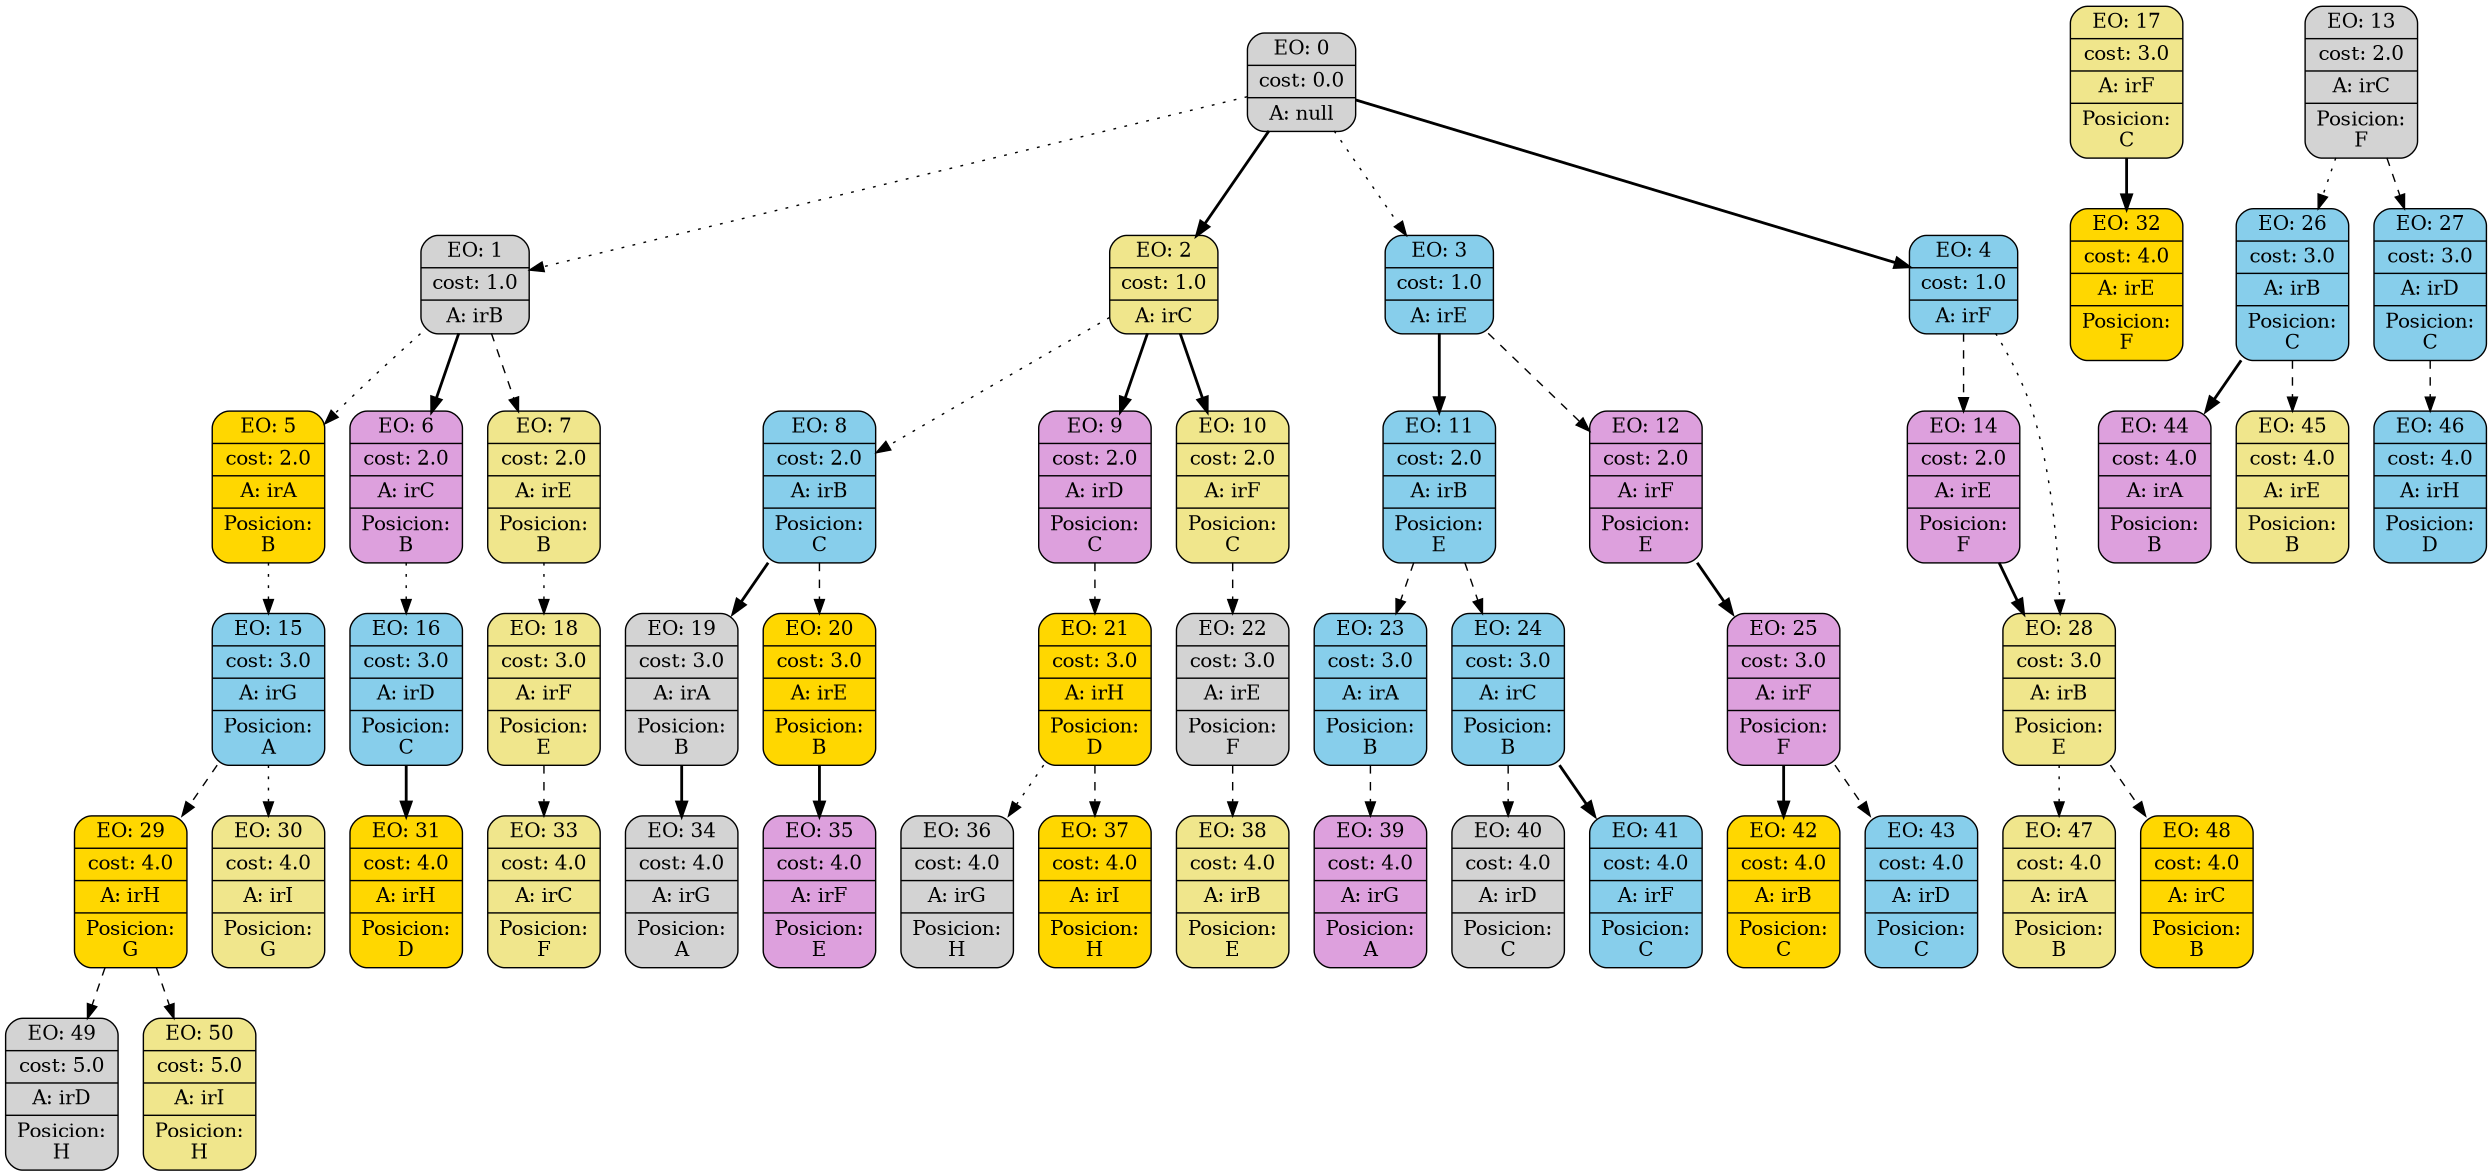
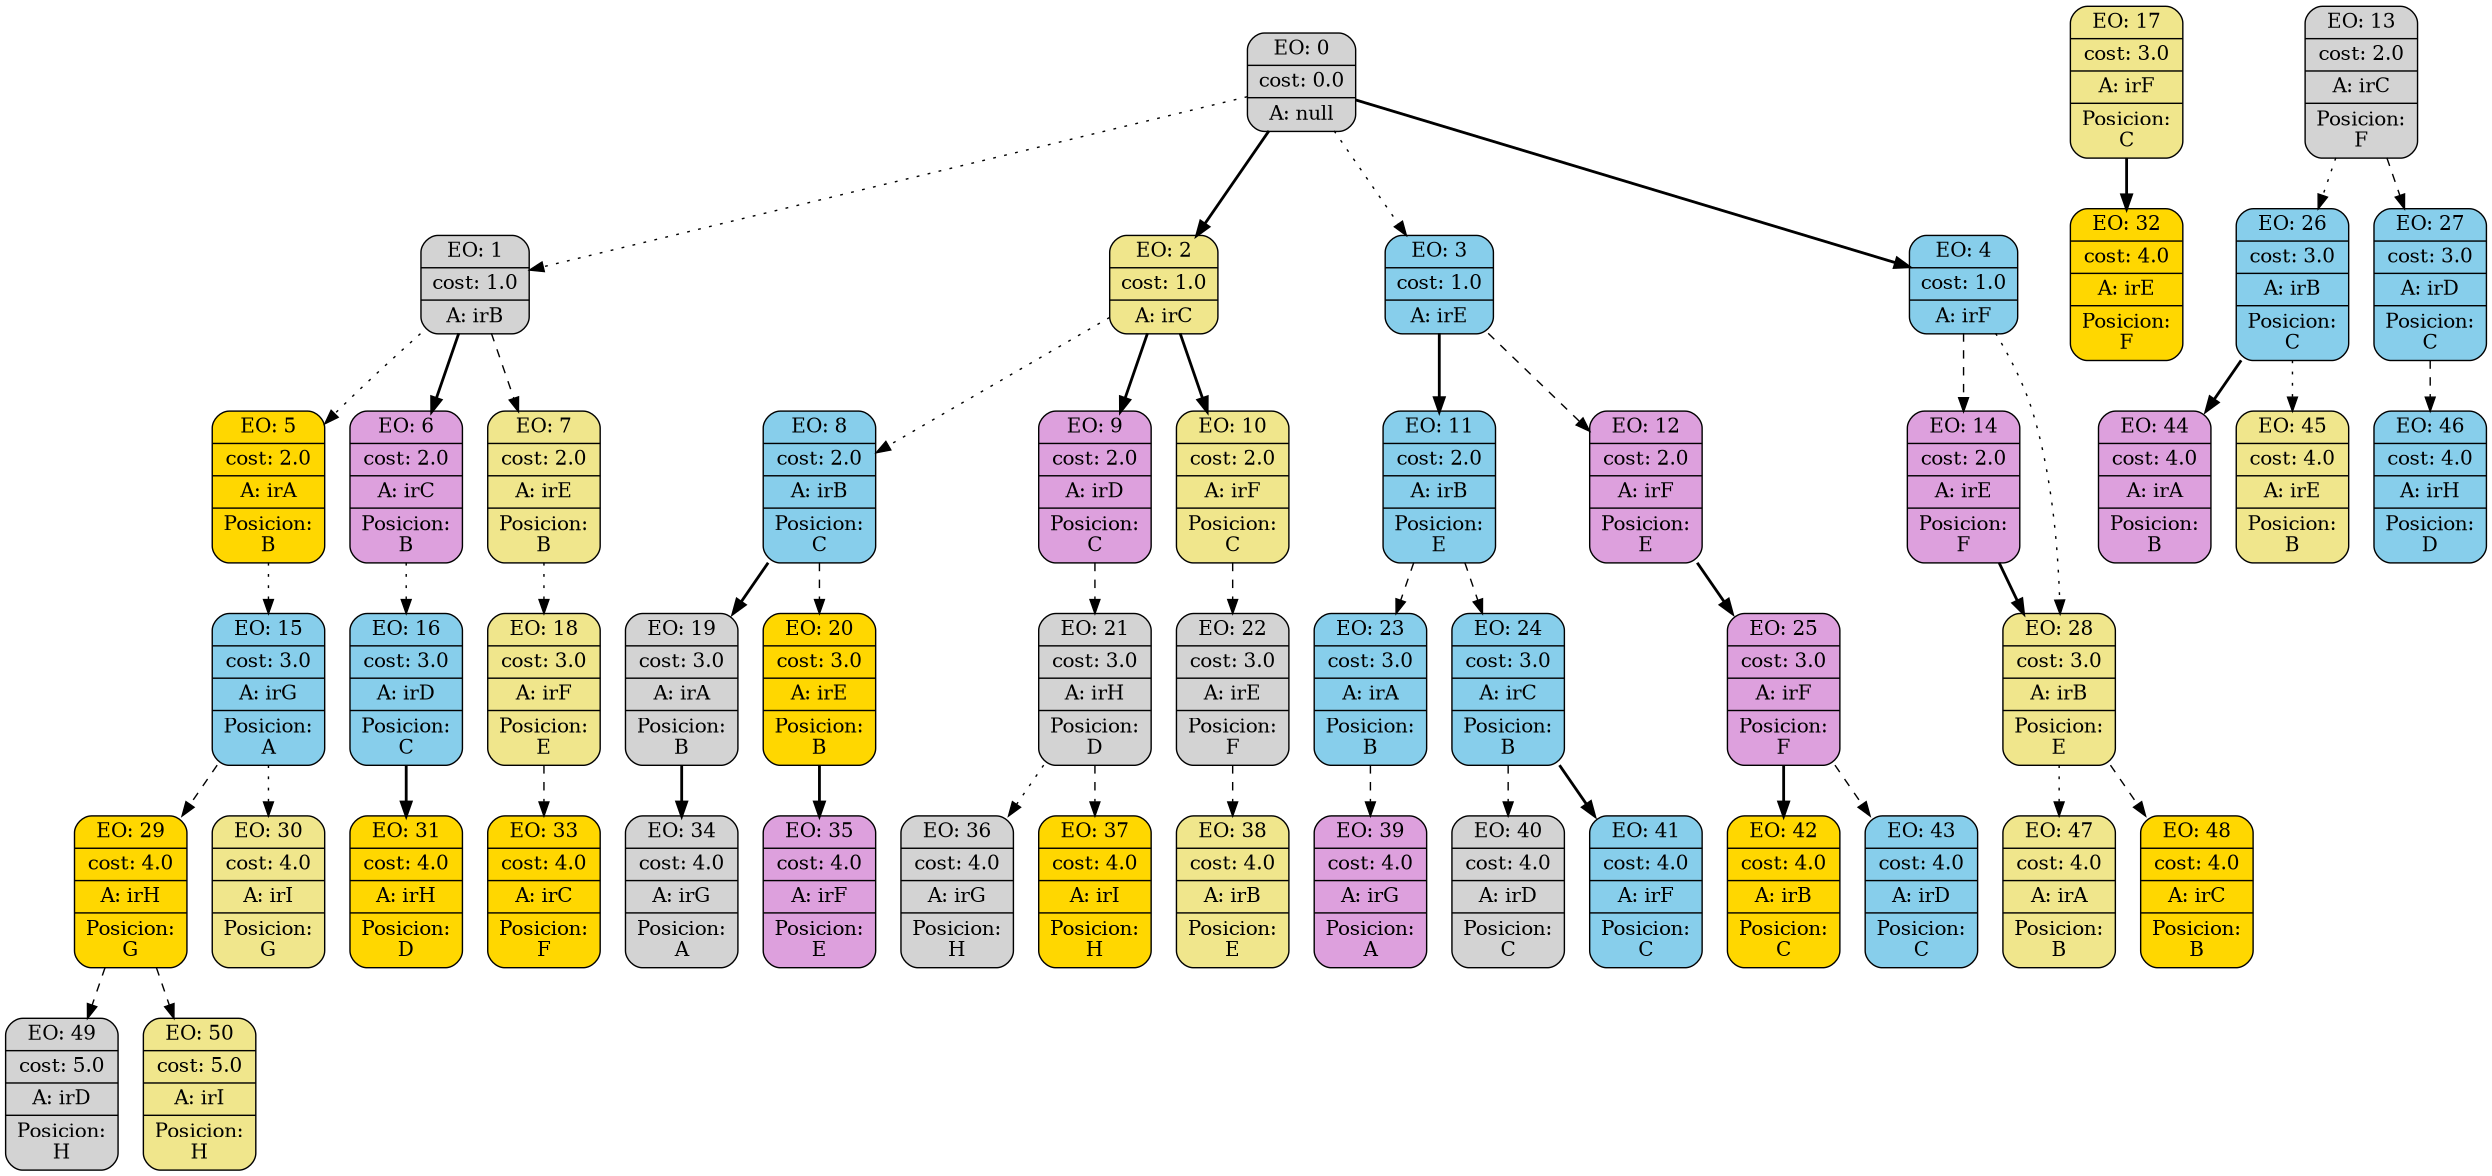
  digraph {
    node [fillcolor=skyblue shape=Mrecord style=filled]
    edge [style=dashed]
    n1 [fillcolor=lightgrey label="{EO: 0|cost: 0.0|A: null}"]
    n2 [fillcolor=lightgrey label="{EO: 1|cost: 1.0|A: irB}"]
    n3 [fillcolor=khaki label="{EO: 2|cost: 1.0|A: irC}"]
    n4 [label="{EO: 3|cost: 1.0|A: irE}"]
    n5 [label="{EO: 4|cost: 1.0|A: irF}"]
    n6 [fillcolor=gold label="{EO: 5|cost: 2.0|A: irA|Posicion:\nB}"]
    n7 [fillcolor=plum label="{EO: 6|cost: 2.0|A: irC|Posicion:\nB}"]
    n8 [fillcolor=khaki label="{EO: 7|cost: 2.0|A: irE|Posicion:\nB}"]
    n9 [label="{EO: 8|cost: 2.0|A: irB|Posicion:\nC}"]
    n10 [fillcolor=plum label="{EO: 9|cost: 2.0|A: irD|Posicion:\nC}"]
    n11 [fillcolor=khaki label="{EO: 10|cost: 2.0|A: irF|Posicion:\nC}"]
    n12 [label="{EO: 11|cost: 2.0|A: irB|Posicion:\nE}"]
    n13 [fillcolor=plum label="{EO: 12|cost: 2.0|A: irF|Posicion:\nE}"]
    n14 [fillcolor=plum label="{EO: 14|cost: 2.0|A: irE|Posicion:\nF}"]
    n15 [fillcolor=khaki label="{EO: 28|cost: 3.0|A: irB|Posicion:\nE}"]
    n16 [label="{EO: 15|cost: 3.0|A: irG|Posicion:\nA}"]
    n17 [label="{EO: 16|cost: 3.0|A: irD|Posicion:\nC}"]
    n18 [fillcolor=khaki label="{EO: 18|cost: 3.0|A: irF|Posicion:\nE}"]
    n19 [fillcolor=gold label="{EO: 29|cost: 4.0|A: irH|Posicion:\nG}"]
    n20 [fillcolor=khaki label="{EO: 30|cost: 4.0|A: irI|Posicion:\nG}"]
    n21 [fillcolor=lightgrey label="{EO: 49|cost: 5.0|A: irD|Posicion:\nH}"]
    n22 [fillcolor=khaki label="{EO: 50|cost: 5.0|A: irI|Posicion:\nH}"]
    n23 [fillcolor=gold label="{EO: 31|cost: 4.0|A: irH|Posicion:\nD}"]
    n24 [fillcolor=khaki label="{EO: 17|cost: 3.0|A: irF|Posicion:\nC}"]
    n25 [fillcolor=gold label="{EO: 32|cost: 4.0|A: irE|Posicion:\nF}"]
-   n26 [fillcolor=khaki label="{EO: 33|cost: 4.0|A: irC|Posicion:\nF}"]
+   n26 [fillcolor=gold label="{EO: 33|cost: 4.0|A: irC|Posicion:\nF}"]
    n27 [fillcolor=lightgrey label="{EO: 19|cost: 3.0|A: irA|Posicion:\nB}"]
    n28 [fillcolor=gold label="{EO: 20|cost: 3.0|A: irE|Posicion:\nB}"]
-   n29 [fillcolor=gold label="{EO: 21|cost: 3.0|A: irH|Posicion:\nD}"]
+   n29 [fillcolor=lightgrey label="{EO: 21|cost: 3.0|A: irH|Posicion:\nD}"]
    n30 [fillcolor=lightgrey label="{EO: 22|cost: 3.0|A: irE|Posicion:\nF}"]
    n31 [fillcolor=lightgrey label="{EO: 34|cost: 4.0|A: irG|Posicion:\nA}"]
    n32 [fillcolor=plum label="{EO: 35|cost: 4.0|A: irF|Posicion:\nE}"]
    n33 [fillcolor=lightgrey label="{EO: 36|cost: 4.0|A: irG|Posicion:\nH}"]
    n34 [fillcolor=gold label="{EO: 37|cost: 4.0|A: irI|Posicion:\nH}"]
    n35 [fillcolor=khaki label="{EO: 38|cost: 4.0|A: irB|Posicion:\nE}"]
    n36 [label="{EO: 23|cost: 3.0|A: irA|Posicion:\nB}"]
    n37 [label="{EO: 24|cost: 3.0|A: irC|Posicion:\nB}"]
    n38 [fillcolor=plum label="{EO: 25|cost: 3.0|A: irF|Posicion:\nF}"]
    n39 [fillcolor=plum label="{EO: 39|cost: 4.0|A: irG|Posicion:\nA}"]
    n40 [fillcolor=lightgrey label="{EO: 40|cost: 4.0|A: irD|Posicion:\nC}"]
    n41 [label="{EO: 41|cost: 4.0|A: irF|Posicion:\nC}"]
    n42 [fillcolor=gold label="{EO: 42|cost: 4.0|A: irB|Posicion:\nC}"]
    n43 [label="{EO: 43|cost: 4.0|A: irD|Posicion:\nC}"]
    n44 [fillcolor=lightgrey label="{EO: 13|cost: 2.0|A: irC|Posicion:\nF}"]
    n45 [label="{EO: 26|cost: 3.0|A: irB|Posicion:\nC}"]
    n46 [label="{EO: 27|cost: 3.0|A: irD|Posicion:\nC}"]
    n47 [fillcolor=plum label="{EO: 44|cost: 4.0|A: irA|Posicion:\nB}"]
    n48 [fillcolor=khaki label="{EO: 45|cost: 4.0|A: irE|Posicion:\nB}"]
    n49 [label="{EO: 46|cost: 4.0|A: irH|Posicion:\nD}"]
    n50 [fillcolor=khaki label="{EO: 47|cost: 4.0|A: irA|Posicion:\nB}"]
    n51 [fillcolor=gold label="{EO: 48|cost: 4.0|A: irC|Posicion:\nB}"]
    n1 -> n2 [style=dotted]
    n1 -> n3 [style=bold]
    n1 -> n4 [style=dotted]
    n1 -> n5 [style=bold]
    n2 -> n6 [style=dotted]
    n2 -> n7 [style=bold]
    n2 -> n8
    n3 -> n9 [style=dotted]
    n3 -> n10 [style=bold]
    n3 -> n11 [style=bold]
    n4 -> n12 [style=bold]
    n4 -> n13
    n5 -> n14
    n5 -> n15 [style=dotted]
    n6 -> n16 [style=dotted]
    n7 -> n17 [style=dotted]
    n8 -> n18 [style=dotted]
    n9 -> n27 [style=bold]
    n9 -> n28
    n10 -> n29
    n11 -> n30
    n12 -> n36
    n12 -> n37
    n13 -> n38 [style=bold]
    n14 -> n15 [style=bold]
    n15 -> n50 [style=dotted]
    n15 -> n51
    n16 -> n19
    n16 -> n20 [style=dotted]
    n17 -> n23 [style=bold]
    n18 -> n26
    n19 -> n21
    n19 -> n22
    n24 -> n25 [style=bold]
    n27 -> n31 [style=bold]
    n28 -> n32 [style=bold]
    n29 -> n33 [style=dotted]
    n29 -> n34
    n30 -> n35
    n36 -> n39
    n37 -> n40
    n37 -> n41 [style=bold]
    n38 -> n42 [style=bold]
    n38 -> n43
    n44 -> n45 [style=dotted]
    n44 -> n46
    n45 -> n47 [style=bold]
-   n45 -> n48
+   n45 -> n48 [style=dotted]
    n46 -> n49
  }
